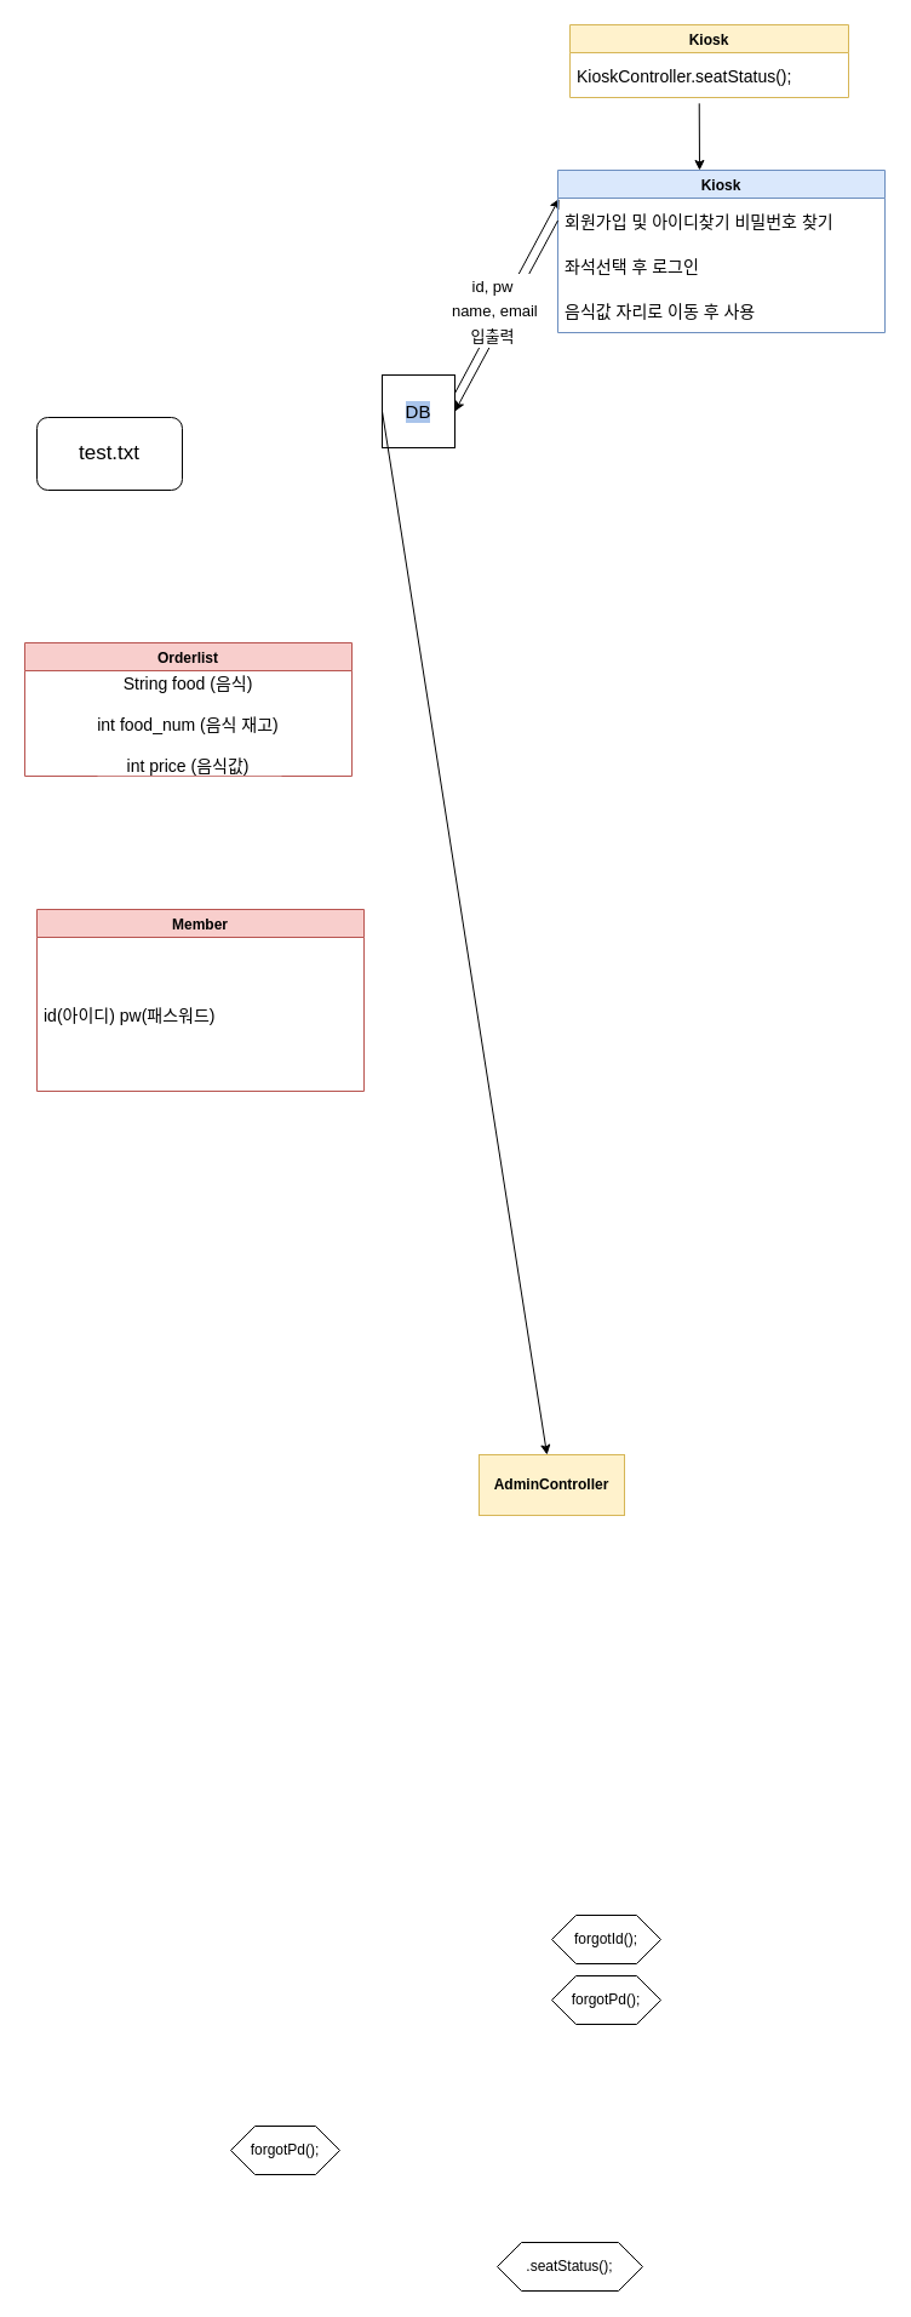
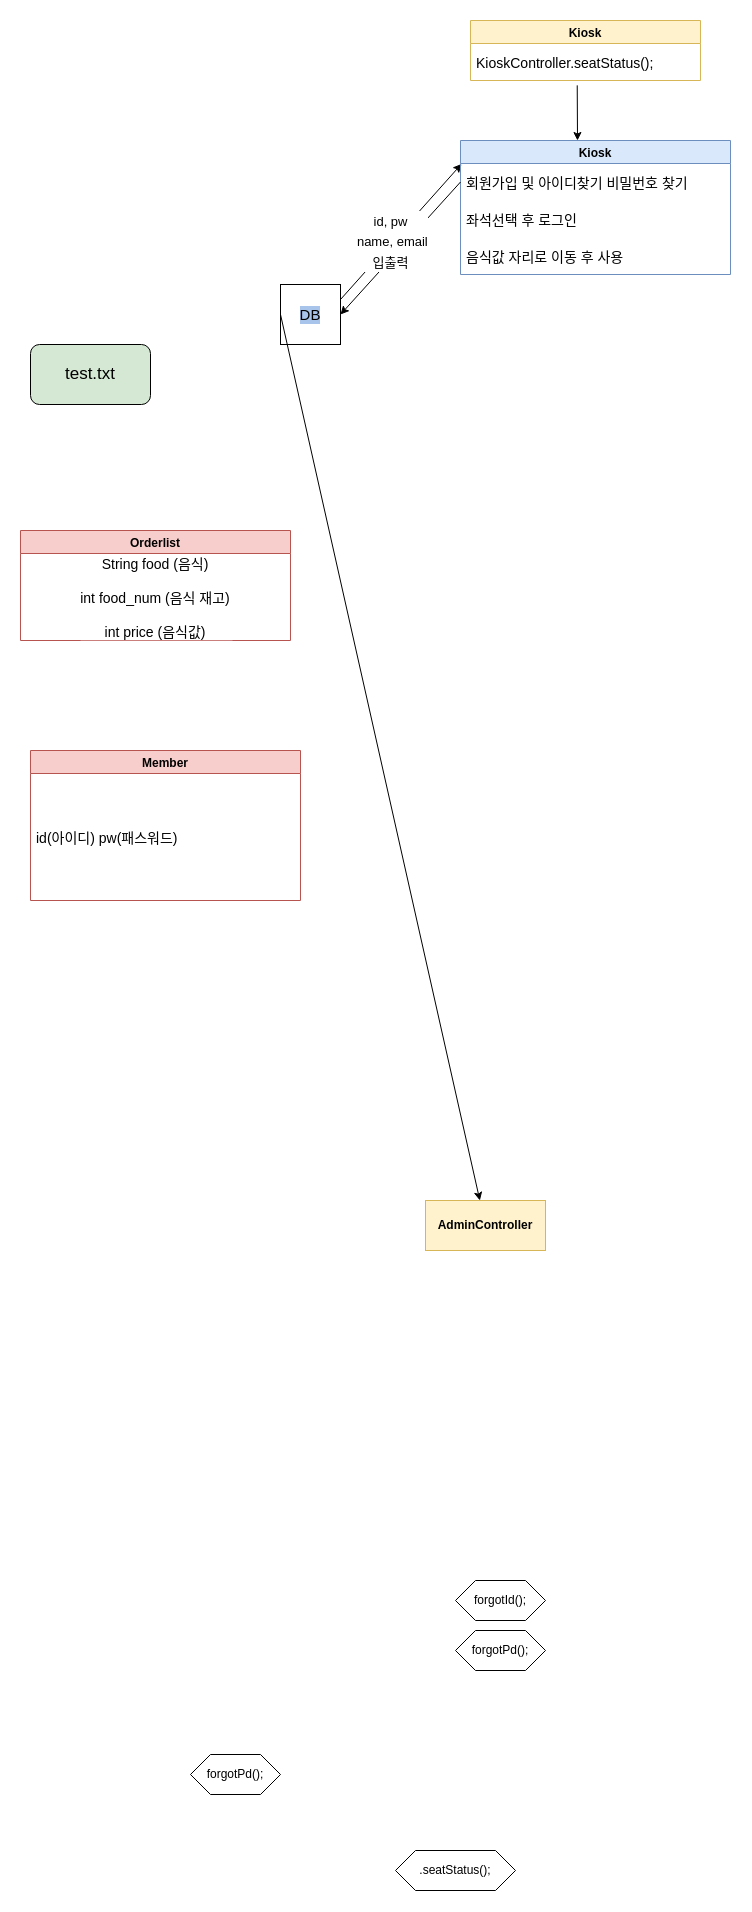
  <mxCell id="0" />
  <mxCell id="1" parent="0" />
  <mxCell id="2" value="" style="endArrow=classic;html=1;rounded=0;fontSize=15;exitX=1;exitY=0.25;exitDx=0;exitDy=0;entryX=0.004;entryY=0.012;entryDx=0;entryDy=0;entryPerimeter=0;" edge="1" parent="1" source="17" target="11"><mxGeometry width="50" height="50" relative="1" as="geometry"><mxPoint x="360" y="370" as="sourcePoint" /><mxPoint x="410" y="320" as="targetPoint" /></mxGeometry></mxCell>
- <mxCell id="3" value=".seatStatus();" style="shape=hexagon;perimeter=hexagonPerimeter2;whiteSpace=wrap;html=1;fixedSize=1;" vertex="1" parent="1"><mxGeometry x="410" y="1850" width="120" height="40" as="geometry" /></mxCell>
+ <mxCell id="3" value=".seatStatus();" style="shape=hexagon;perimeter=hexagonPerimeter2;whiteSpace=wrap;html=1;fixedSize=1;" vertex="1" parent="1"><mxGeometry x="395" y="1850" width="120" height="40" as="geometry" /></mxCell>
  <mxCell id="4" value="forgotId();" style="shape=hexagon;perimeter=hexagonPerimeter2;whiteSpace=wrap;html=1;fixedSize=1;" vertex="1" parent="1"><mxGeometry x="455" y="1580" width="90" height="40" as="geometry" /></mxCell>
  <mxCell id="5" value="forgotPd();" style="shape=hexagon;perimeter=hexagonPerimeter2;whiteSpace=wrap;html=1;fixedSize=1;" vertex="1" parent="1"><mxGeometry x="455" y="1630" width="90" height="40" as="geometry" /></mxCell>
  <mxCell id="6" value="forgotPd();" style="shape=hexagon;perimeter=hexagonPerimeter2;whiteSpace=wrap;html=1;fixedSize=1;" vertex="1" parent="1"><mxGeometry x="190" y="1754" width="90" height="40" as="geometry" /></mxCell>
- <mxCell id="7" value="AdminController" style="whiteSpace=wrap;html=1;rounded=0;fontStyle=1;strokeColor=#d6b656;fillColor=#fff2cc;" vertex="1" parent="1"><mxGeometry x="395" y="1200" width="120" height="50" as="geometry" /></mxCell>
+ <mxCell id="7" value="AdminController" style="whiteSpace=wrap;html=1;rounded=0;fontStyle=1;strokeColor=#d6b656;fillColor=#fff2cc;" vertex="1" parent="1"><mxGeometry x="425" y="1200" width="120" height="50" as="geometry" /></mxCell>
  <mxCell id="8" value="Kiosk" style="swimlane;fontStyle=1;childLayout=stackLayout;horizontal=1;horizontalStack=0;resizeParent=1;resizeParentMax=0;resizeLast=0;collapsible=1;marginBottom=0;labelBorderColor=none;rounded=0;strokeColor=#d6b656;fillColor=#fff2cc;" vertex="1" parent="1"><mxGeometry x="470" y="20" width="230" height="60" as="geometry" /></mxCell>
  <mxCell id="9" value="KioskController.seatStatus();" style="text;strokeColor=none;fillColor=none;align=left;verticalAlign=middle;spacingLeft=4;spacingRight=4;overflow=hidden;points=[[0,0.5],[1,0.5]];portConstraint=eastwest;rotatable=0;labelBorderColor=none;fontSize=14;" vertex="1" parent="8"><mxGeometry y="23" width="230" height="37" as="geometry" /></mxCell>
  <mxCell id="10" value="Kiosk" style="swimlane;fontStyle=1;childLayout=stackLayout;horizontal=1;horizontalStack=0;resizeParent=1;resizeParentMax=0;resizeLast=0;collapsible=1;marginBottom=0;labelBorderColor=none;rounded=0;strokeColor=#6c8ebf;fillColor=#dae8fc;" vertex="1" parent="1"><mxGeometry x="460" y="140" width="270" height="134" as="geometry" /></mxCell>
  <mxCell id="11" value="회원가입 및 아이디찾기 비밀번호 찾기" style="text;strokeColor=none;fillColor=none;align=left;verticalAlign=middle;spacingLeft=4;spacingRight=4;overflow=hidden;points=[[0,0.5],[1,0.5]];portConstraint=eastwest;rotatable=0;labelBorderColor=none;fontSize=14;labelBackgroundColor=default;" vertex="1" parent="10"><mxGeometry y="23" width="270" height="37" as="geometry" /></mxCell>
  <mxCell id="12" value="좌석선택 후 로그인" style="text;strokeColor=none;fillColor=none;align=left;verticalAlign=middle;spacingLeft=4;spacingRight=4;overflow=hidden;points=[[0,0.5],[1,0.5]];portConstraint=eastwest;rotatable=0;labelBorderColor=none;fontSize=14;" vertex="1" parent="10"><mxGeometry y="60" width="270" height="37" as="geometry" /></mxCell>
  <mxCell id="13" value="음식값 자리로 이동 후 사용" style="text;strokeColor=none;fillColor=none;align=left;verticalAlign=middle;spacingLeft=4;spacingRight=4;overflow=hidden;points=[[0,0.5],[1,0.5]];portConstraint=eastwest;rotatable=0;labelBorderColor=none;fontSize=14;" vertex="1" parent="10"><mxGeometry y="97" width="270" height="37" as="geometry" /></mxCell>
- <mxCell id="14" value="test.txt" style="rounded=1;whiteSpace=wrap;html=1;labelBorderColor=none;fontSize=17;align=center;verticalAlign=middle;" vertex="1" parent="1"><mxGeometry x="30" y="344" width="120" height="60" as="geometry" /></mxCell>
+ <mxCell id="14" value="test.txt" style="rounded=1;whiteSpace=wrap;html=1;labelBorderColor=none;fontSize=17;align=center;verticalAlign=middle;fillColor=#d5e8d4;" vertex="1" parent="1"><mxGeometry x="30" y="344" width="120" height="60" as="geometry" /></mxCell>
  <mxCell id="15" value="&lt;font style=&quot;font-size: 13px&quot;&gt;id, pw&lt;br&gt;&amp;nbsp;name, email&lt;br&gt;입출력&lt;/font&gt;" style="endArrow=classic;html=1;rounded=0;fontSize=17;exitX=0;exitY=0.5;exitDx=0;exitDy=0;entryX=1;entryY=0.5;entryDx=0;entryDy=0;" edge="1" parent="1" source="11" target="17"><mxGeometry x="0.015" y="-12" relative="1" as="geometry"><mxPoint x="340" y="220" as="sourcePoint" /><mxPoint x="310" y="182" as="targetPoint" /><mxPoint as="offset" /></mxGeometry></mxCell>
  <mxCell id="16" value="" style="endArrow=classic;html=1;rounded=0;fontSize=17;exitX=0.464;exitY=1.131;exitDx=0;exitDy=0;exitPerimeter=0;" edge="1" parent="1" source="9"><mxGeometry width="50" height="50" relative="1" as="geometry"><mxPoint x="550" y="380" as="sourcePoint" /><mxPoint x="577" y="140" as="targetPoint" /></mxGeometry></mxCell>
- <mxCell id="17" value="&lt;font style=&quot;font-size: 15px;&quot;&gt;DB&lt;/font&gt;" style="whiteSpace=wrap;html=1;aspect=fixed;labelBackgroundColor=#A9C4EB;labelBorderColor=none;fontSize=15;align=center;verticalAlign=middle;" vertex="1" parent="1"><mxGeometry x="315" y="309" width="60" height="60" as="geometry" /></mxCell>
+ <mxCell id="17" value="&lt;font style=&quot;font-size: 15px;&quot;&gt;DB&lt;/font&gt;" style="whiteSpace=wrap;html=1;aspect=fixed;labelBackgroundColor=#A9C4EB;labelBorderColor=none;fontSize=15;align=center;verticalAlign=middle;" vertex="1" parent="1"><mxGeometry x="280" y="284" width="60" height="60" as="geometry" /></mxCell>
  <mxCell id="18" value="" style="endArrow=classic;html=1;rounded=0;fontSize=15;exitX=0;exitY=0.5;exitDx=0;exitDy=0;" edge="1" parent="1" source="17" target="7"><mxGeometry width="50" height="50" relative="1" as="geometry"><mxPoint x="390" y="504" as="sourcePoint" /><mxPoint x="440" y="454" as="targetPoint" /></mxGeometry></mxCell>
  <mxCell id="19" value="Member" style="swimlane;fontStyle=1;childLayout=stackLayout;horizontal=1;horizontalStack=0;resizeParent=1;resizeParentMax=0;resizeLast=0;collapsible=1;marginBottom=0;labelBorderColor=none;rounded=0;strokeColor=#b85450;fillColor=#f8cecc;" vertex="1" parent="1"><mxGeometry x="30" y="750" width="270" height="150" as="geometry" /></mxCell>
  <mxCell id="20" value="id(아이디) pw(패스워드) " style="text;strokeColor=none;fillColor=none;align=left;verticalAlign=middle;spacingLeft=4;spacingRight=4;overflow=hidden;points=[[0,0.5],[1,0.5]];portConstraint=eastwest;rotatable=0;labelBorderColor=none;fontSize=14;labelBackgroundColor=default;" vertex="1" parent="19"><mxGeometry y="23" width="270" height="127" as="geometry" /></mxCell>
  <mxCell id="21" value="Orderlist" style="swimlane;fontStyle=1;childLayout=stackLayout;horizontal=1;horizontalStack=0;resizeParent=1;resizeParentMax=0;resizeLast=0;collapsible=1;marginBottom=0;labelBorderColor=none;rounded=0;strokeColor=#b85450;fillColor=#f8cecc;" vertex="1" parent="1"><mxGeometry x="20" y="530" width="270" height="110" as="geometry" /></mxCell>
  <mxCell id="22" value="String food (음식)&#10; &#10;int food_num (음식 재고)&#10;&#10;int price (음식값)" style="text;strokeColor=none;fillColor=none;align=center;verticalAlign=middle;spacingLeft=4;spacingRight=4;overflow=hidden;points=[[0,0.5],[1,0.5]];portConstraint=eastwest;rotatable=0;labelBorderColor=none;fontSize=14;labelBackgroundColor=default;" vertex="1" parent="21"><mxGeometry y="23" width="270" height="87" as="geometry" /></mxCell>
